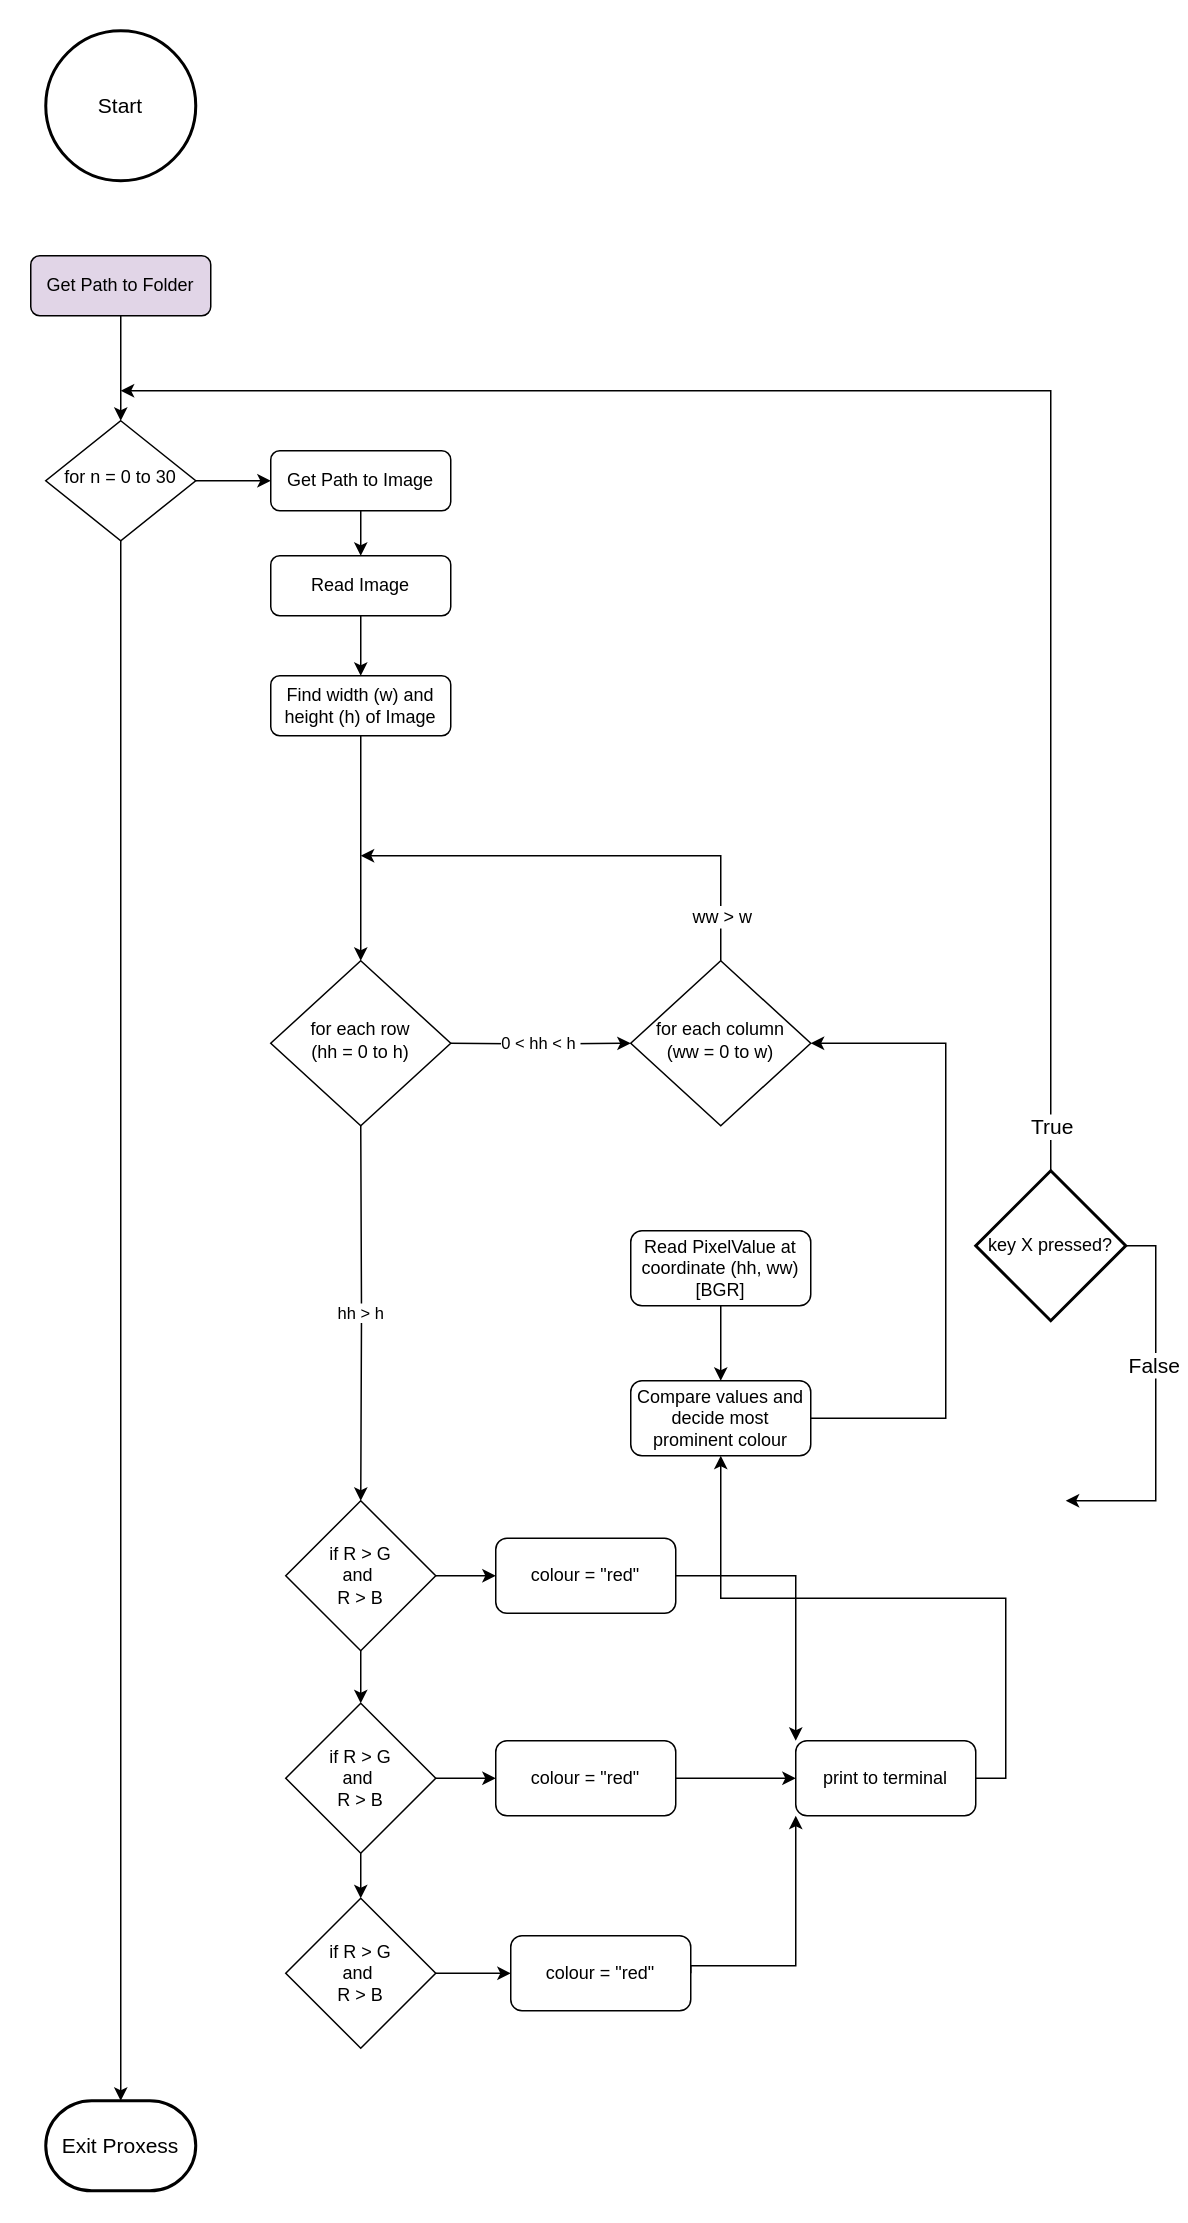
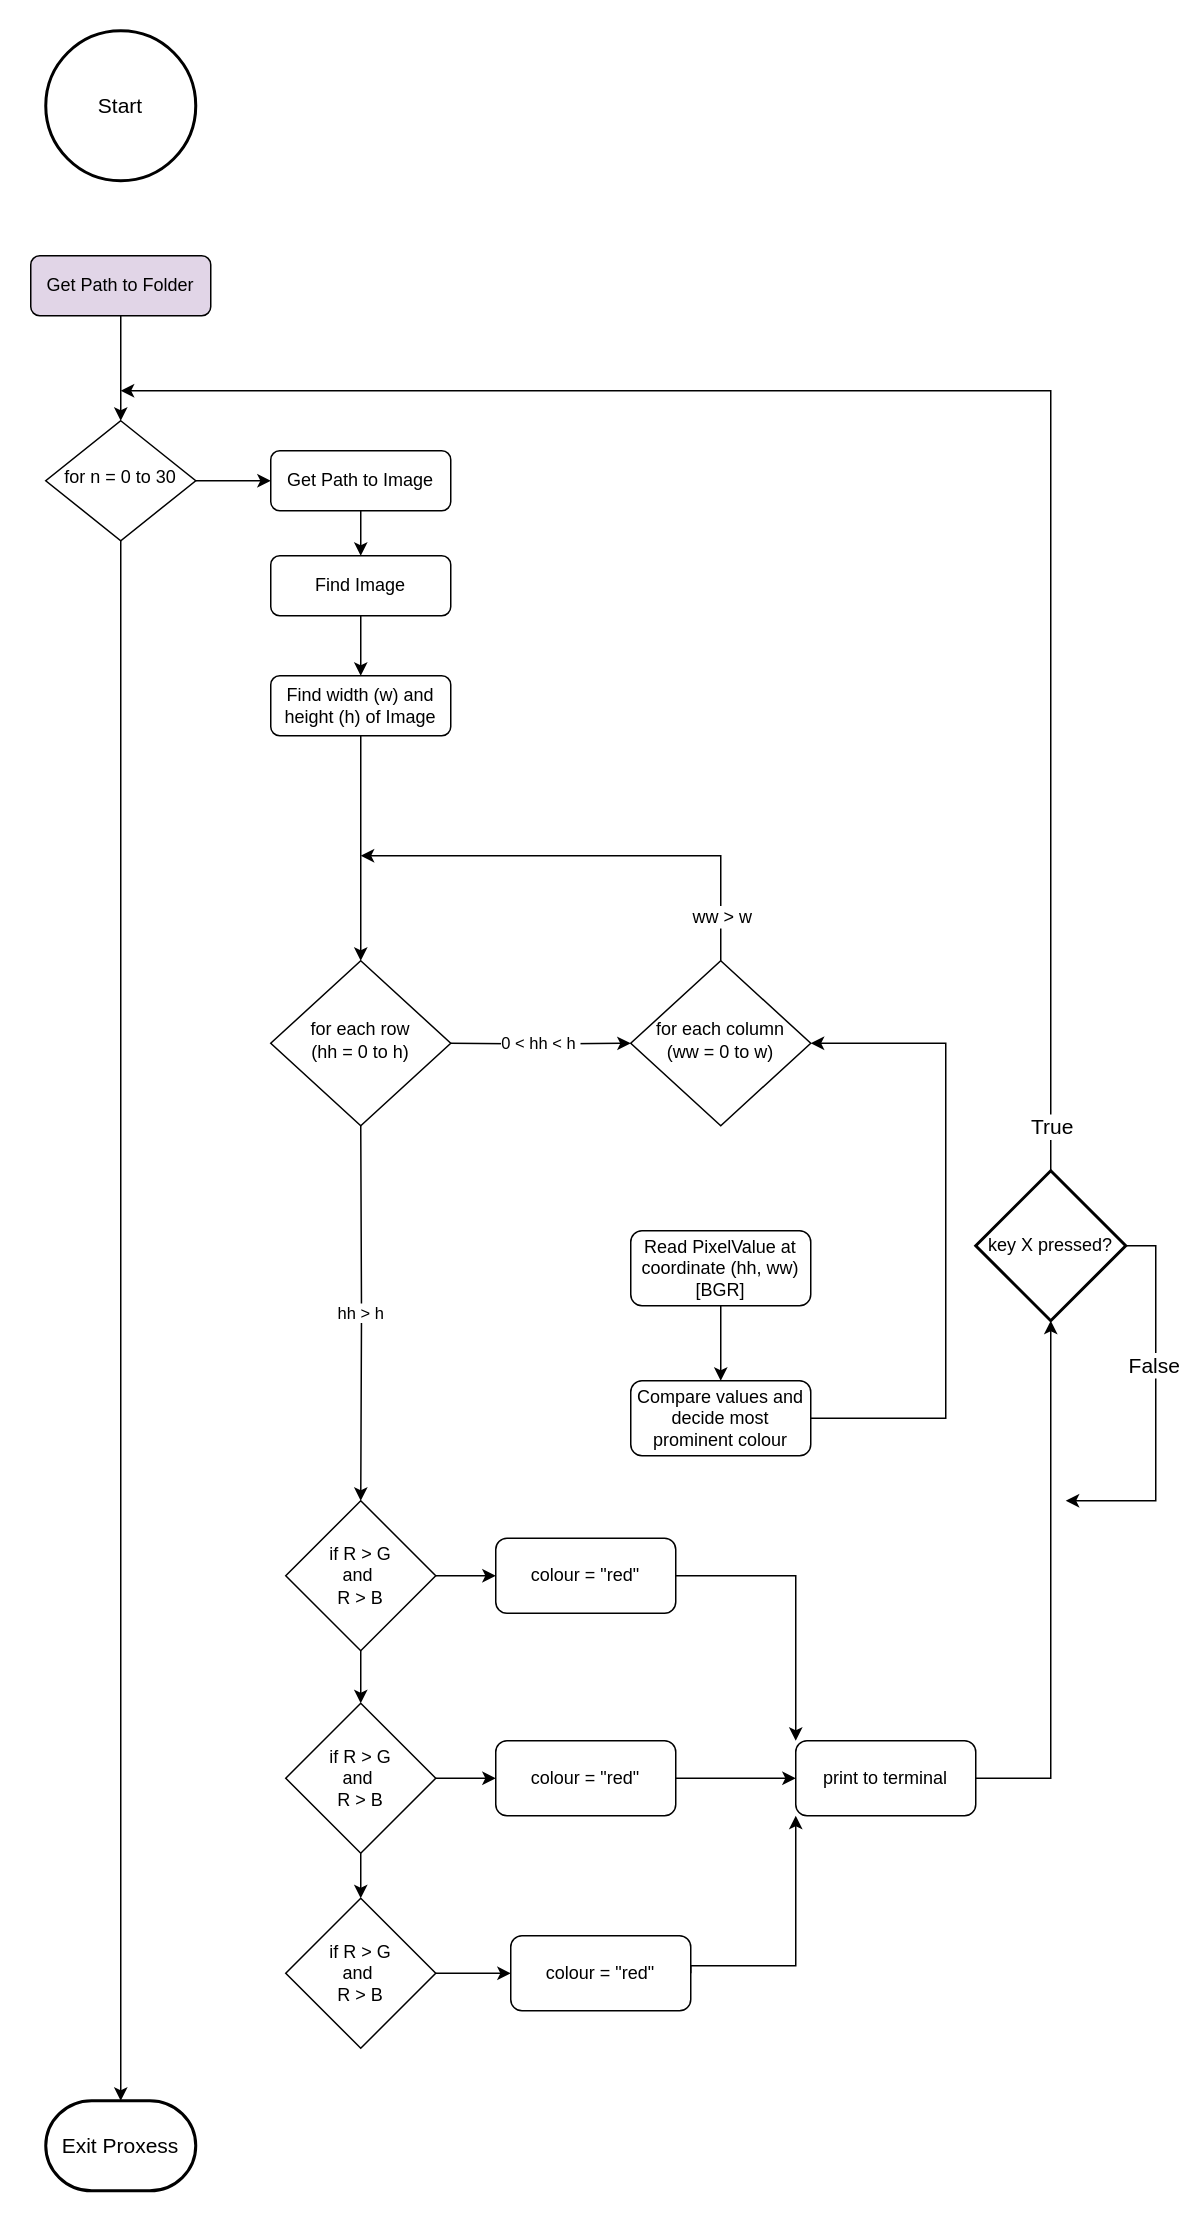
  <mxCell id="0" />
  <mxCell id="1" parent="0" />
  <mxCell id="2" style="edgeStyle=orthogonalEdgeStyle;rounded=0;orthogonalLoop=1;jettySize=auto;html=1;exitX=0.5;exitY=1;exitDx=0;exitDy=0;entryX=0.5;entryY=0;entryDx=0;entryDy=0;fontSize=12;" edge="1" parent="1" source="3" target="21"><mxGeometry relative="1" as="geometry" /></mxCell>
- <mxCell id="3" value="Read Image" style="rounded=1;whiteSpace=wrap;html=1;fontSize=12;glass=0;strokeWidth=1;shadow=0;" parent="1" vertex="1"><mxGeometry x="180" y="370" width="120" height="40" as="geometry" /></mxCell>
+ <mxCell id="3" value="Find Image" style="rounded=1;whiteSpace=wrap;html=1;fontSize=12;glass=0;strokeWidth=1;shadow=0;" parent="1" vertex="1"><mxGeometry x="180" y="370" width="120" height="40" as="geometry" /></mxCell>
  <mxCell id="4" value="0 &amp;lt; hh &amp;lt; h&amp;nbsp;" style="edgeStyle=orthogonalEdgeStyle;rounded=0;orthogonalLoop=1;jettySize=auto;html=1;exitX=1;exitY=0.5;exitDx=0;exitDy=0;entryX=0;entryY=0.5;entryDx=0;entryDy=0;" edge="1" parent="1" target="16"><mxGeometry relative="1" as="geometry"><mxPoint x="300" y="695" as="sourcePoint" /><mxPoint x="370" y="695" as="targetPoint" /></mxGeometry></mxCell>
  <mxCell id="5" value="hh &amp;gt; h" style="edgeStyle=orthogonalEdgeStyle;rounded=0;orthogonalLoop=1;jettySize=auto;html=1;exitX=0.5;exitY=1;exitDx=0;exitDy=0;entryX=0.5;entryY=0;entryDx=0;entryDy=0;" edge="1" parent="1" target="26"><mxGeometry relative="1" as="geometry"><mxPoint x="240" y="830" as="targetPoint" /><mxPoint x="240" y="750" as="sourcePoint" /><Array as="points" /></mxGeometry></mxCell>
  <mxCell id="6" value="for each row &lt;br&gt;(hh = 0 to h)" style="rhombus;whiteSpace=wrap;html=1;shadow=0;fontFamily=Helvetica;fontSize=12;align=center;strokeWidth=1;spacing=6;spacingTop=-4;" parent="1" vertex="1"><mxGeometry x="180" y="640" width="120" height="110" as="geometry" /></mxCell>
  <mxCell id="7" style="edgeStyle=orthogonalEdgeStyle;rounded=0;orthogonalLoop=1;jettySize=auto;html=1;exitX=0.5;exitY=0;exitDx=0;exitDy=0;" edge="1" parent="1" source="16"><mxGeometry relative="1" as="geometry"><mxPoint x="240" y="570" as="targetPoint" /><mxPoint x="400" y="660" as="sourcePoint" /><Array as="points"><mxPoint x="480" y="570" /><mxPoint x="240" y="570" /></Array></mxGeometry></mxCell>
  <mxCell id="8" value="ww &amp;gt; w" style="edgeLabel;html=1;align=center;verticalAlign=middle;resizable=0;points=[];fontSize=12;" vertex="1" connectable="0" parent="7"><mxGeometry x="-0.373" y="4" relative="1" as="geometry"><mxPoint x="27" y="36" as="offset" /></mxGeometry></mxCell>
  <mxCell id="9" style="edgeStyle=orthogonalEdgeStyle;rounded=0;orthogonalLoop=1;jettySize=auto;html=1;exitX=0.5;exitY=1;exitDx=0;exitDy=0;entryX=0.5;entryY=0;entryDx=0;entryDy=0;" edge="1" parent="1" source="10" target="13"><mxGeometry relative="1" as="geometry" /></mxCell>
  <mxCell id="10" value="Get Path to Folder" style="rounded=1;whiteSpace=wrap;html=1;fontSize=12;glass=0;strokeWidth=1;shadow=0;fillColor=#e1d5e7;" vertex="1" parent="1"><mxGeometry x="20" y="170" width="120" height="40" as="geometry" /></mxCell>
  <mxCell id="11" style="edgeStyle=orthogonalEdgeStyle;rounded=0;orthogonalLoop=1;jettySize=auto;html=1;exitX=1;exitY=0.5;exitDx=0;exitDy=0;entryX=0;entryY=0.5;entryDx=0;entryDy=0;fontSize=12;" edge="1" parent="1" source="13" target="15"><mxGeometry relative="1" as="geometry" /></mxCell>
  <mxCell id="12" style="edgeStyle=orthogonalEdgeStyle;rounded=0;orthogonalLoop=1;jettySize=auto;html=1;exitX=0.5;exitY=1;exitDx=0;exitDy=0;entryX=0.5;entryY=0;entryDx=0;entryDy=0;entryPerimeter=0;fontSize=12;" edge="1" parent="1" source="13" target="45"><mxGeometry relative="1" as="geometry" /></mxCell>
  <mxCell id="13" value="for n = 0 to 30" style="rhombus;whiteSpace=wrap;html=1;shadow=0;fontFamily=Helvetica;fontSize=12;align=center;strokeWidth=1;spacing=6;spacingTop=-4;" vertex="1" parent="1"><mxGeometry x="30" y="280" width="100" height="80" as="geometry" /></mxCell>
  <mxCell id="14" style="edgeStyle=orthogonalEdgeStyle;rounded=0;orthogonalLoop=1;jettySize=auto;html=1;exitX=0.5;exitY=1;exitDx=0;exitDy=0;" edge="1" parent="1" source="15" target="3"><mxGeometry relative="1" as="geometry" /></mxCell>
  <mxCell id="15" value="Get Path to Image" style="rounded=1;whiteSpace=wrap;html=1;fontSize=12;glass=0;strokeWidth=1;shadow=0;" vertex="1" parent="1"><mxGeometry x="180" y="300" width="120" height="40" as="geometry" /></mxCell>
  <mxCell id="16" value="&lt;font style=&quot;font-size: 12px;&quot;&gt;for each column&lt;br&gt;(ww = 0 to w)&lt;/font&gt;" style="rhombus;whiteSpace=wrap;html=1;shadow=0;fontFamily=Helvetica;fontSize=12;align=center;strokeWidth=1;spacing=6;spacingTop=-4;" vertex="1" parent="1"><mxGeometry x="420" y="640" width="120" height="110" as="geometry" /></mxCell>
  <mxCell id="17" style="edgeStyle=orthogonalEdgeStyle;rounded=0;orthogonalLoop=1;jettySize=auto;html=1;exitX=0.5;exitY=1;exitDx=0;exitDy=0;" edge="1" parent="1"><mxGeometry relative="1" as="geometry"><mxPoint x="430" y="750" as="sourcePoint" /><mxPoint x="430" y="750" as="targetPoint" /></mxGeometry></mxCell>
  <mxCell id="18" style="edgeStyle=orthogonalEdgeStyle;rounded=0;orthogonalLoop=1;jettySize=auto;html=1;exitX=0.5;exitY=1;exitDx=0;exitDy=0;entryX=0.5;entryY=0;entryDx=0;entryDy=0;fontSize=12;" edge="1" parent="1" source="19" target="23"><mxGeometry relative="1" as="geometry" /></mxCell>
  <mxCell id="19" value="Read PixelValue at coordinate (hh, ww)&lt;br&gt;[BGR]" style="rounded=1;whiteSpace=wrap;html=1;fontSize=12;glass=0;strokeWidth=1;shadow=0;" vertex="1" parent="1"><mxGeometry x="420" y="820" width="120" height="50" as="geometry" /></mxCell>
  <mxCell id="20" style="edgeStyle=orthogonalEdgeStyle;rounded=0;orthogonalLoop=1;jettySize=auto;html=1;exitX=0.5;exitY=1;exitDx=0;exitDy=0;entryX=0.5;entryY=0;entryDx=0;entryDy=0;fontSize=12;" edge="1" parent="1" source="21" target="6"><mxGeometry relative="1" as="geometry" /></mxCell>
  <mxCell id="21" value="Find width (w) and height (h) of Image" style="rounded=1;whiteSpace=wrap;html=1;fontSize=12;glass=0;strokeWidth=1;shadow=0;" vertex="1" parent="1"><mxGeometry x="180" y="450" width="120" height="40" as="geometry" /></mxCell>
  <mxCell id="22" style="edgeStyle=orthogonalEdgeStyle;rounded=0;orthogonalLoop=1;jettySize=auto;html=1;exitX=1;exitY=0.5;exitDx=0;exitDy=0;entryX=1;entryY=0.5;entryDx=0;entryDy=0;fontSize=12;" edge="1" parent="1" source="23" target="16"><mxGeometry relative="1" as="geometry"><Array as="points"><mxPoint x="630" y="945" /><mxPoint x="630" y="695" /></Array></mxGeometry></mxCell>
  <mxCell id="23" value="Compare values and decide most prominent colour" style="rounded=1;whiteSpace=wrap;html=1;fontSize=12;glass=0;strokeWidth=1;shadow=0;" vertex="1" parent="1"><mxGeometry x="420" y="920" width="120" height="50" as="geometry" /></mxCell>
  <mxCell id="24" style="edgeStyle=orthogonalEdgeStyle;rounded=0;orthogonalLoop=1;jettySize=auto;html=1;exitX=1;exitY=0.5;exitDx=0;exitDy=0;entryX=0;entryY=0.5;entryDx=0;entryDy=0;fontSize=12;" edge="1" parent="1" source="26" target="33"><mxGeometry relative="1" as="geometry" /></mxCell>
  <mxCell id="25" style="edgeStyle=orthogonalEdgeStyle;rounded=0;orthogonalLoop=1;jettySize=auto;html=1;exitX=0.5;exitY=1;exitDx=0;exitDy=0;entryX=0.5;entryY=0;entryDx=0;entryDy=0;fontSize=12;" edge="1" parent="1" source="26" target="29"><mxGeometry relative="1" as="geometry" /></mxCell>
  <mxCell id="26" value="if R &amp;gt; G&lt;br&gt;and&amp;nbsp;&lt;br&gt;R &amp;gt; B" style="rhombus;whiteSpace=wrap;html=1;fontSize=12;" vertex="1" parent="1"><mxGeometry x="190" y="1000" width="100" height="100" as="geometry" /></mxCell>
  <mxCell id="27" style="edgeStyle=orthogonalEdgeStyle;rounded=0;orthogonalLoop=1;jettySize=auto;html=1;exitX=1;exitY=0.5;exitDx=0;exitDy=0;entryX=0;entryY=0.5;entryDx=0;entryDy=0;fontSize=12;" edge="1" parent="1" source="29" target="35"><mxGeometry relative="1" as="geometry" /></mxCell>
  <mxCell id="28" style="edgeStyle=orthogonalEdgeStyle;rounded=0;orthogonalLoop=1;jettySize=auto;html=1;exitX=0.5;exitY=1;exitDx=0;exitDy=0;entryX=0.5;entryY=0;entryDx=0;entryDy=0;fontSize=12;" edge="1" parent="1" source="29" target="31"><mxGeometry relative="1" as="geometry" /></mxCell>
  <mxCell id="29" value="if R &amp;gt; G&lt;br&gt;and&amp;nbsp;&lt;br&gt;R &amp;gt; B" style="rhombus;whiteSpace=wrap;html=1;fontSize=12;" vertex="1" parent="1"><mxGeometry x="190" y="1135" width="100" height="100" as="geometry" /></mxCell>
  <mxCell id="30" style="edgeStyle=orthogonalEdgeStyle;rounded=0;orthogonalLoop=1;jettySize=auto;html=1;exitX=1;exitY=0.5;exitDx=0;exitDy=0;fontSize=12;" edge="1" parent="1" source="31" target="39"><mxGeometry relative="1" as="geometry"><mxPoint x="290" y="1290" as="sourcePoint" /></mxGeometry></mxCell>
  <mxCell id="31" value="if R &amp;gt; G&lt;br&gt;and&amp;nbsp;&lt;br&gt;R &amp;gt; B" style="rhombus;whiteSpace=wrap;html=1;fontSize=12;" vertex="1" parent="1"><mxGeometry x="190" y="1265" width="100" height="100" as="geometry" /></mxCell>
  <mxCell id="32" style="edgeStyle=orthogonalEdgeStyle;rounded=0;orthogonalLoop=1;jettySize=auto;html=1;exitX=1;exitY=0.5;exitDx=0;exitDy=0;fontSize=12;entryX=0;entryY=0;entryDx=0;entryDy=0;" edge="1" parent="1" source="33" target="37"><mxGeometry relative="1" as="geometry"><mxPoint x="660" y="1430" as="targetPoint" /><Array as="points"><mxPoint x="530" y="1050" /></Array></mxGeometry></mxCell>
  <mxCell id="33" value="colour = &quot;red&quot;" style="rounded=1;whiteSpace=wrap;html=1;fontSize=12;glass=0;strokeWidth=1;shadow=0;" vertex="1" parent="1"><mxGeometry x="330" y="1025" width="120" height="50" as="geometry" /></mxCell>
  <mxCell id="34" style="edgeStyle=orthogonalEdgeStyle;rounded=0;orthogonalLoop=1;jettySize=auto;html=1;exitX=1;exitY=0.5;exitDx=0;exitDy=0;entryX=0;entryY=0.5;entryDx=0;entryDy=0;fontSize=14;" edge="1" parent="1" source="35" target="37"><mxGeometry relative="1" as="geometry" /></mxCell>
  <mxCell id="35" value="colour = &quot;red&quot;" style="rounded=1;whiteSpace=wrap;html=1;fontSize=12;glass=0;strokeWidth=1;shadow=0;" vertex="1" parent="1"><mxGeometry x="330" y="1160" width="120" height="50" as="geometry" /></mxCell>
- <mxCell id="36" style="edgeStyle=orthogonalEdgeStyle;rounded=0;orthogonalLoop=1;jettySize=auto;html=1;exitX=1;exitY=0.5;exitDx=0;exitDy=0;fontSize=14;" edge="1" parent="1" source="37" target="23"><mxGeometry relative="1" as="geometry" /></mxCell>
+ <mxCell id="36" style="edgeStyle=orthogonalEdgeStyle;rounded=0;orthogonalLoop=1;jettySize=auto;html=1;exitX=1;exitY=0.5;exitDx=0;exitDy=0;entryX=0.5;entryY=1;entryDx=0;entryDy=0;entryPerimeter=0;fontSize=14;" edge="1" parent="1" source="37" target="44"><mxGeometry relative="1" as="geometry" /></mxCell>
  <mxCell id="37" value="print to terminal" style="rounded=1;whiteSpace=wrap;html=1;fontSize=12;glass=0;strokeWidth=1;shadow=0;" vertex="1" parent="1"><mxGeometry x="530" y="1160" width="120" height="50" as="geometry" /></mxCell>
  <mxCell id="38" style="edgeStyle=orthogonalEdgeStyle;rounded=0;orthogonalLoop=1;jettySize=auto;html=1;exitX=1;exitY=0.5;exitDx=0;exitDy=0;entryX=0;entryY=1;entryDx=0;entryDy=0;fontSize=12;" edge="1" parent="1" source="39" target="37"><mxGeometry relative="1" as="geometry"><Array as="points"><mxPoint x="460" y="1310" /><mxPoint x="530" y="1310" /></Array></mxGeometry></mxCell>
  <mxCell id="39" value="colour = &quot;red&quot;" style="rounded=1;whiteSpace=wrap;html=1;fontSize=12;glass=0;strokeWidth=1;shadow=0;" vertex="1" parent="1"><mxGeometry x="340" y="1290" width="120" height="50" as="geometry" /></mxCell>
  <mxCell id="40" style="edgeStyle=orthogonalEdgeStyle;rounded=0;orthogonalLoop=1;jettySize=auto;html=1;exitX=0.5;exitY=0;exitDx=0;exitDy=0;exitPerimeter=0;fontSize=12;" edge="1" parent="1" source="44"><mxGeometry relative="1" as="geometry"><mxPoint x="80" y="260" as="targetPoint" /><Array as="points"><mxPoint x="700" y="260" /></Array></mxGeometry></mxCell>
  <mxCell id="41" value="True" style="edgeLabel;html=1;align=center;verticalAlign=middle;resizable=0;points=[];fontSize=14;" vertex="1" connectable="0" parent="40"><mxGeometry x="-0.893" y="-4" relative="1" as="geometry"><mxPoint x="-4" y="31" as="offset" /></mxGeometry></mxCell>
  <mxCell id="42" style="edgeStyle=orthogonalEdgeStyle;rounded=0;orthogonalLoop=1;jettySize=auto;html=1;exitX=1;exitY=0.5;exitDx=0;exitDy=0;exitPerimeter=0;fontSize=14;" edge="1" parent="1" source="44"><mxGeometry relative="1" as="geometry"><mxPoint x="710" y="1000" as="targetPoint" /><Array as="points"><mxPoint x="770" y="830" /><mxPoint x="770" y="1000" /></Array></mxGeometry></mxCell>
  <mxCell id="43" value="False" style="edgeLabel;html=1;align=center;verticalAlign=middle;resizable=0;points=[];fontSize=14;" vertex="1" connectable="0" parent="42"><mxGeometry x="-0.542" y="-2" relative="1" as="geometry"><mxPoint y="42" as="offset" /></mxGeometry></mxCell>
  <mxCell id="44" value="key X pressed?" style="strokeWidth=2;html=1;shape=mxgraph.flowchart.decision;whiteSpace=wrap;fontSize=12;" vertex="1" parent="1"><mxGeometry x="650" y="780" width="100" height="100" as="geometry" /></mxCell>
  <mxCell id="45" value="Exit Proxess" style="strokeWidth=2;html=1;shape=mxgraph.flowchart.terminator;whiteSpace=wrap;fontSize=14;" vertex="1" parent="1"><mxGeometry x="30" y="1400" width="100" height="60" as="geometry" /></mxCell>
  <mxCell id="46" value="Start" style="strokeWidth=2;html=1;shape=mxgraph.flowchart.start_2;whiteSpace=wrap;fontSize=14;" vertex="1" parent="1"><mxGeometry x="30" y="20" width="100" height="100" as="geometry" /></mxCell>
